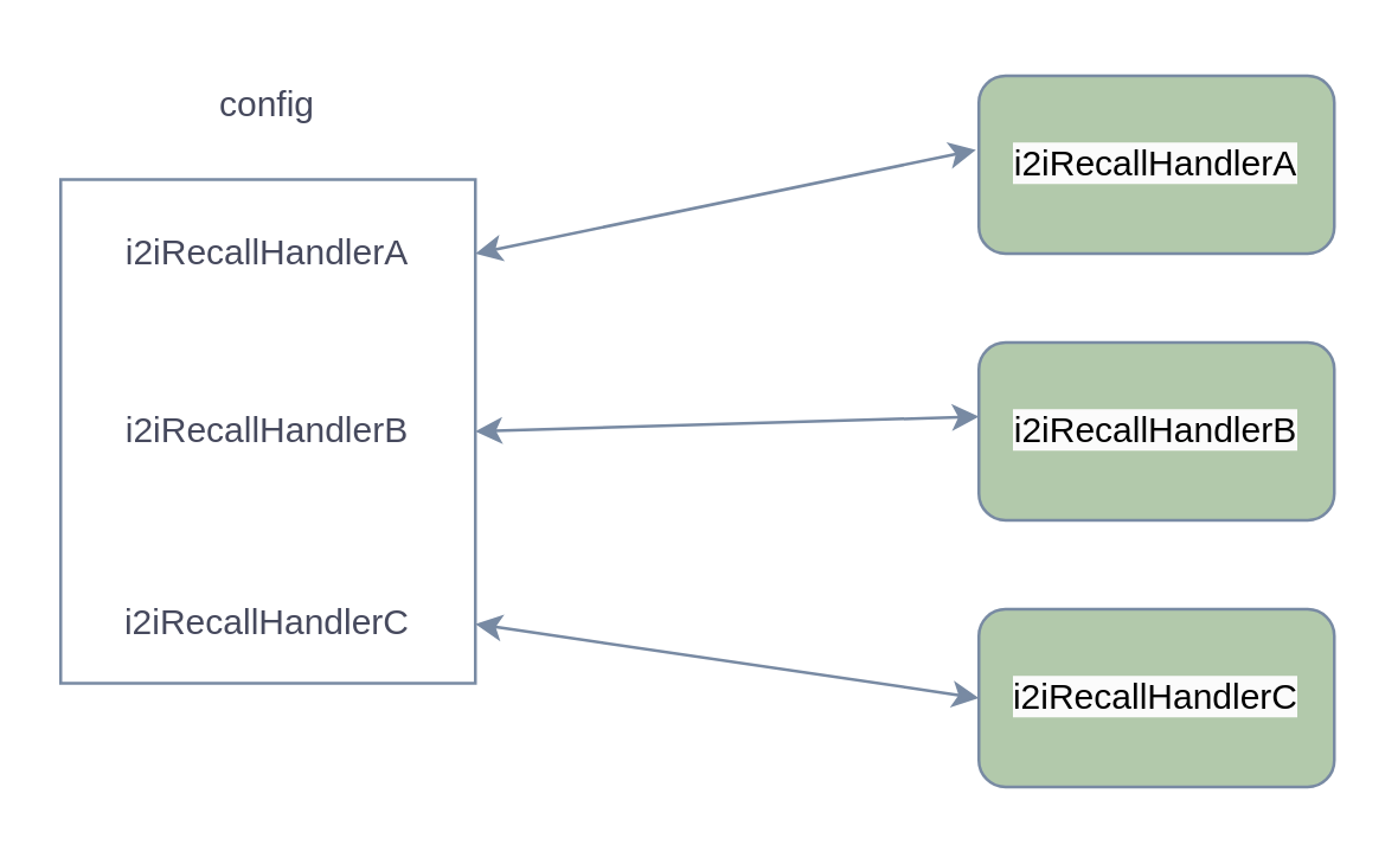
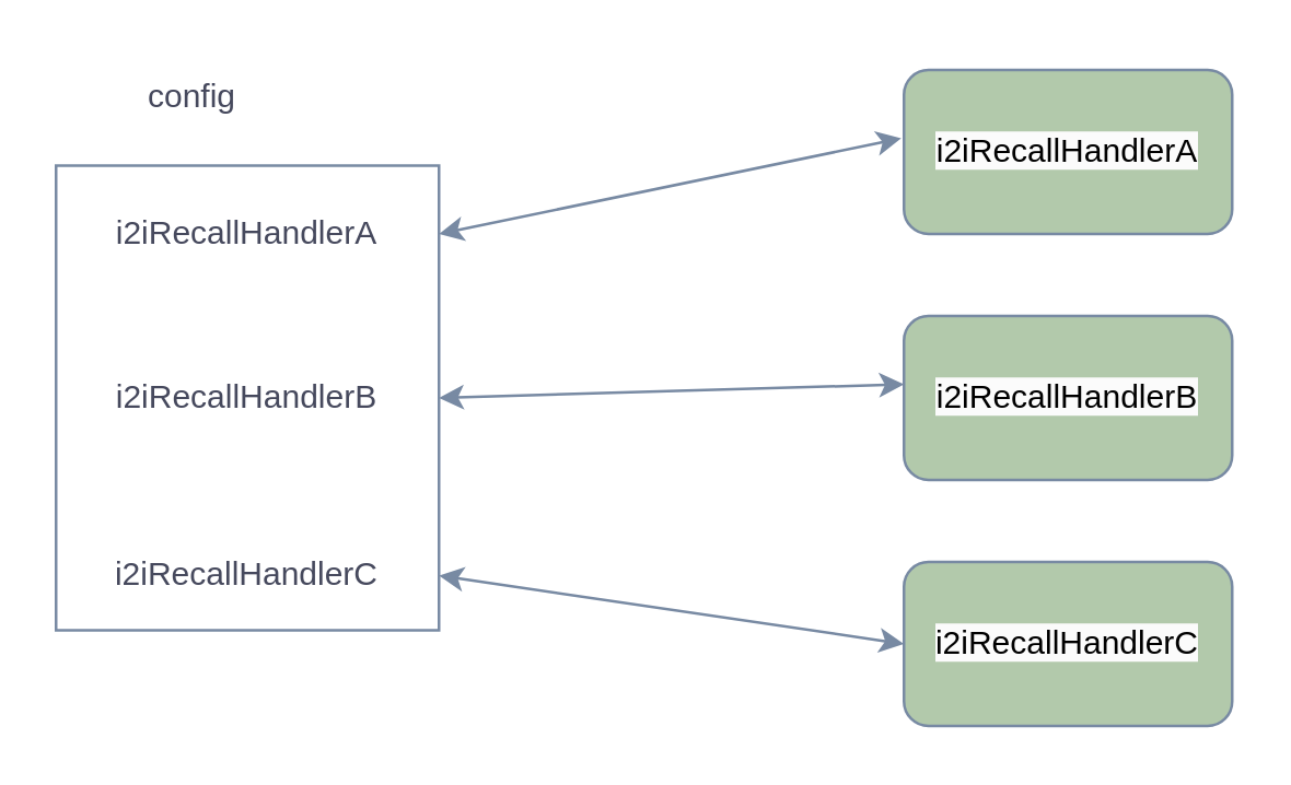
  <mxCell id="0" />
  <mxCell id="1" parent="0" />
  <mxCell id="2" value="i2iRecallHandlerA" style="text;html=1;strokeColor=none;fillColor=none;align=center;verticalAlign=middle;whiteSpace=wrap;rounded=0;labelBackgroundColor=none;fontColor=#46495D;" vertex="1" parent="1"><mxGeometry x="20" y="70" width="140" height="30" as="geometry" /></mxCell>
  <mxCell id="3" value="i2iRecallHandlerB" style="text;html=1;strokeColor=none;fillColor=none;align=center;verticalAlign=middle;whiteSpace=wrap;rounded=0;labelBackgroundColor=none;fontColor=#46495D;" vertex="1" parent="1"><mxGeometry x="20" y="130" width="140" height="30" as="geometry" /></mxCell>
  <mxCell id="4" value="i2iRecallHandlerC" style="text;html=1;strokeColor=none;fillColor=none;align=center;verticalAlign=middle;whiteSpace=wrap;rounded=0;labelBackgroundColor=none;fontColor=#46495D;" vertex="1" parent="1"><mxGeometry x="20" y="195" width="140" height="30" as="geometry" /></mxCell>
  <mxCell id="5" value="" style="rounded=0;whiteSpace=wrap;html=1;fillColor=none;labelBackgroundColor=none;strokeColor=#788AA3;fontColor=#46495D;" vertex="1" parent="1"><mxGeometry x="20" y="60" width="140" height="170" as="geometry" /></mxCell>
  <mxCell id="6" value="&lt;meta charset=&quot;utf-8&quot;&gt;&lt;span style=&quot;color: rgb(0, 0, 0); font-family: Helvetica; font-size: 12px; font-style: normal; font-variant-ligatures: normal; font-variant-caps: normal; font-weight: 400; letter-spacing: normal; orphans: 2; text-align: center; text-indent: 0px; text-transform: none; widows: 2; word-spacing: 0px; -webkit-text-stroke-width: 0px; background-color: rgb(251, 251, 251); text-decoration-thickness: initial; text-decoration-style: initial; text-decoration-color: initial; float: none; display: inline !important;&quot;&gt;i2iRecallHandlerA&lt;/span&gt;" style="rounded=1;whiteSpace=wrap;html=1;labelBackgroundColor=none;fillColor=#B2C9AB;strokeColor=#788AA3;fontColor=#46495D;" vertex="1" parent="1"><mxGeometry x="330" y="25" width="120" height="60" as="geometry" /></mxCell>
  <mxCell id="7" value="&lt;span style=&quot;color: rgb(0, 0, 0); font-family: Helvetica; font-size: 12px; font-style: normal; font-variant-ligatures: normal; font-variant-caps: normal; font-weight: 400; letter-spacing: normal; orphans: 2; text-align: center; text-indent: 0px; text-transform: none; widows: 2; word-spacing: 0px; -webkit-text-stroke-width: 0px; background-color: rgb(251, 251, 251); text-decoration-thickness: initial; text-decoration-style: initial; text-decoration-color: initial; float: none; display: inline !important;&quot;&gt;i2iRecallHandlerB&lt;/span&gt;" style="rounded=1;whiteSpace=wrap;html=1;labelBackgroundColor=none;fillColor=#B2C9AB;strokeColor=#788AA3;fontColor=#46495D;" vertex="1" parent="1"><mxGeometry x="330" y="115" width="120" height="60" as="geometry" /></mxCell>
  <mxCell id="8" value="&lt;span style=&quot;color: rgb(0, 0, 0); font-family: Helvetica; font-size: 12px; font-style: normal; font-variant-ligatures: normal; font-variant-caps: normal; font-weight: 400; letter-spacing: normal; orphans: 2; text-align: center; text-indent: 0px; text-transform: none; widows: 2; word-spacing: 0px; -webkit-text-stroke-width: 0px; background-color: rgb(251, 251, 251); text-decoration-thickness: initial; text-decoration-style: initial; text-decoration-color: initial; float: none; display: inline !important;&quot;&gt;i2iRecallHandlerC&lt;/span&gt;" style="rounded=1;whiteSpace=wrap;html=1;labelBackgroundColor=none;fillColor=#B2C9AB;strokeColor=#788AA3;fontColor=#46495D;" vertex="1" parent="1"><mxGeometry x="330" y="205" width="120" height="60" as="geometry" /></mxCell>
  <mxCell id="9" value="" style="endArrow=classic;startArrow=classic;html=1;rounded=0;exitX=1;exitY=0.5;exitDx=0;exitDy=0;labelBackgroundColor=none;strokeColor=#788AA3;fontColor=default;" edge="1" parent="1" source="2"><mxGeometry width="50" height="50" relative="1" as="geometry"><mxPoint x="279" y="100" as="sourcePoint" /><mxPoint x="329" y="50" as="targetPoint" /></mxGeometry></mxCell>
  <mxCell id="10" value="" style="endArrow=classic;startArrow=classic;html=1;rounded=0;exitX=1;exitY=0.5;exitDx=0;exitDy=0;labelBackgroundColor=none;strokeColor=#788AA3;fontColor=default;" edge="1" parent="1" source="3"><mxGeometry width="50" height="50" relative="1" as="geometry"><mxPoint x="161" y="175" as="sourcePoint" /><mxPoint x="330" y="140" as="targetPoint" /></mxGeometry></mxCell>
  <mxCell id="11" value="" style="endArrow=classic;startArrow=classic;html=1;rounded=0;exitX=1;exitY=0.5;exitDx=0;exitDy=0;labelBackgroundColor=none;strokeColor=#788AA3;fontColor=default;entryX=0;entryY=0.5;entryDx=0;entryDy=0;" edge="1" parent="1" source="4" target="8"><mxGeometry width="50" height="50" relative="1" as="geometry"><mxPoint x="161" y="265" as="sourcePoint" /><mxPoint x="330" y="230" as="targetPoint" /></mxGeometry></mxCell>
- <mxCell id="12" value="config" style="text;html=1;strokeColor=none;fillColor=none;align=center;verticalAlign=middle;whiteSpace=wrap;rounded=0;labelBackgroundColor=none;fontColor=#46495D;" vertex="1" parent="1"><mxGeometry x="60" y="20" width="60" height="30" as="geometry" /></mxCell>
+ <mxCell id="12" value="config" style="text;html=1;strokeColor=none;fillColor=none;align=center;verticalAlign=middle;whiteSpace=wrap;rounded=0;labelBackgroundColor=none;fontColor=#46495D;" vertex="1" parent="1"><mxGeometry x="40" y="20" width="60" height="30" as="geometry" /></mxCell>
